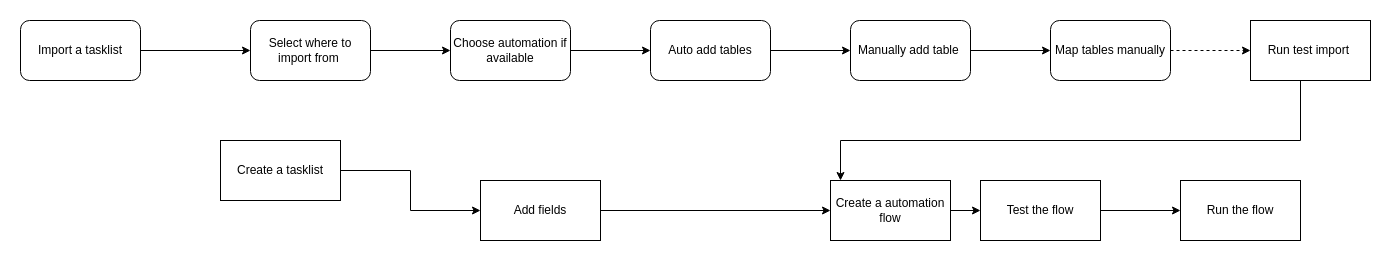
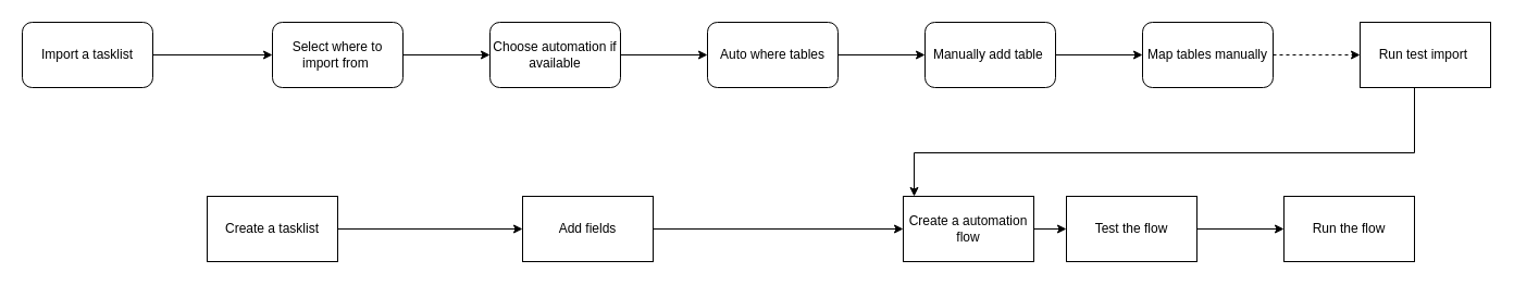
  <mxCell id="0" />
  <mxCell id="1" parent="0" />
  <mxCell id="2" style="edgeStyle=orthogonalEdgeStyle;rounded=0;orthogonalLoop=1;jettySize=auto;html=1;" edge="1" parent="1" source="3" target="5"><mxGeometry relative="1" as="geometry" /></mxCell>
- <mxCell id="3" value="Create a tasklist" style="rounded=0;whiteSpace=wrap;html=1;" vertex="1" parent="1"><mxGeometry x="220" y="140" width="120" height="60" as="geometry" /></mxCell>
+ <mxCell id="3" value="Create a tasklist" style="rounded=0;whiteSpace=wrap;html=1;" vertex="1" parent="1"><mxGeometry x="190" y="180" width="120" height="60" as="geometry" /></mxCell>
  <mxCell id="4" value="" style="edgeStyle=orthogonalEdgeStyle;rounded=0;orthogonalLoop=1;jettySize=auto;html=1;" edge="1" parent="1" source="5" target="7"><mxGeometry relative="1" as="geometry" /></mxCell>
  <mxCell id="5" value="Add fields" style="whiteSpace=wrap;html=1;rounded=0;" vertex="1" parent="1"><mxGeometry x="480" y="180" width="120" height="60" as="geometry" /></mxCell>
  <mxCell id="6" value="" style="edgeStyle=orthogonalEdgeStyle;rounded=0;orthogonalLoop=1;jettySize=auto;html=1;" edge="1" parent="1" source="7" target="9"><mxGeometry relative="1" as="geometry" /></mxCell>
  <mxCell id="7" value="Create a automation flow" style="whiteSpace=wrap;html=1;rounded=0;" vertex="1" parent="1"><mxGeometry x="830" y="180" width="120" height="60" as="geometry" /></mxCell>
  <mxCell id="8" value="" style="edgeStyle=orthogonalEdgeStyle;rounded=0;orthogonalLoop=1;jettySize=auto;html=1;" edge="1" parent="1" source="9" target="10"><mxGeometry relative="1" as="geometry" /></mxCell>
  <mxCell id="9" value="Test the flow" style="whiteSpace=wrap;html=1;rounded=0;" vertex="1" parent="1"><mxGeometry x="980" y="180" width="120" height="60" as="geometry" /></mxCell>
  <mxCell id="10" value="Run the flow" style="whiteSpace=wrap;html=1;rounded=0;" vertex="1" parent="1"><mxGeometry x="1180" y="180" width="120" height="60" as="geometry" /></mxCell>
  <mxCell id="11" value="" style="edgeStyle=orthogonalEdgeStyle;rounded=0;orthogonalLoop=1;jettySize=auto;html=1;" edge="1" parent="1" source="12" target="14"><mxGeometry relative="1" as="geometry" /></mxCell>
  <mxCell id="12" value="Import a tasklist" style="rounded=1;whiteSpace=wrap;html=1;" vertex="1" parent="1"><mxGeometry x="20" y="20" width="120" height="60" as="geometry" /></mxCell>
  <mxCell id="13" value="" style="edgeStyle=orthogonalEdgeStyle;rounded=0;orthogonalLoop=1;jettySize=auto;html=1;" edge="1" parent="1" source="14" target="16"><mxGeometry relative="1" as="geometry" /></mxCell>
  <mxCell id="14" value="Select where to import from&amp;nbsp;" style="whiteSpace=wrap;html=1;rounded=1;" vertex="1" parent="1"><mxGeometry x="250" y="20" width="120" height="60" as="geometry" /></mxCell>
  <mxCell id="15" value="" style="edgeStyle=orthogonalEdgeStyle;rounded=0;orthogonalLoop=1;jettySize=auto;html=1;" edge="1" parent="1" source="16" target="18"><mxGeometry relative="1" as="geometry" /></mxCell>
  <mxCell id="16" value="Choose automation if available" style="whiteSpace=wrap;html=1;rounded=1;" vertex="1" parent="1"><mxGeometry x="450" y="20" width="120" height="60" as="geometry" /></mxCell>
  <mxCell id="17" value="" style="edgeStyle=orthogonalEdgeStyle;rounded=0;orthogonalLoop=1;jettySize=auto;html=1;" edge="1" parent="1" source="18" target="20"><mxGeometry relative="1" as="geometry" /></mxCell>
- <mxCell id="18" value="Auto add tables" style="whiteSpace=wrap;html=1;rounded=1;" vertex="1" parent="1"><mxGeometry x="650" y="20" width="120" height="60" as="geometry" /></mxCell>
+ <mxCell id="18" value="Auto where tables" style="whiteSpace=wrap;html=1;rounded=1;" vertex="1" parent="1"><mxGeometry x="650" y="20" width="120" height="60" as="geometry" /></mxCell>
  <mxCell id="19" value="" style="edgeStyle=orthogonalEdgeStyle;rounded=0;orthogonalLoop=1;jettySize=auto;html=1;" edge="1" parent="1" source="20" target="22"><mxGeometry relative="1" as="geometry" /></mxCell>
  <mxCell id="20" value="Manually add table&amp;nbsp;" style="whiteSpace=wrap;html=1;rounded=1;" vertex="1" parent="1"><mxGeometry x="850" y="20" width="120" height="60" as="geometry" /></mxCell>
  <mxCell id="21" value="" style="edgeStyle=orthogonalEdgeStyle;rounded=0;orthogonalLoop=1;jettySize=auto;html=1;dashed=1;" edge="1" parent="1" source="22" target="24"><mxGeometry relative="1" as="geometry" /></mxCell>
  <mxCell id="22" value="Map tables manually" style="whiteSpace=wrap;html=1;rounded=1;" vertex="1" parent="1"><mxGeometry x="1050" y="20" width="120" height="60" as="geometry" /></mxCell>
  <mxCell id="23" style="edgeStyle=orthogonalEdgeStyle;rounded=0;orthogonalLoop=1;jettySize=auto;html=1;" edge="1" parent="1" source="24" target="7"><mxGeometry relative="1" as="geometry"><Array as="points"><mxPoint x="1300" y="140" /><mxPoint x="840" y="140" /></Array></mxGeometry></mxCell>
  <mxCell id="24" value="Run test import&amp;nbsp;" style="whiteSpace=wrap;html=1;rounded=0;" vertex="1" parent="1"><mxGeometry x="1250" y="20" width="120" height="60" as="geometry" /></mxCell>
